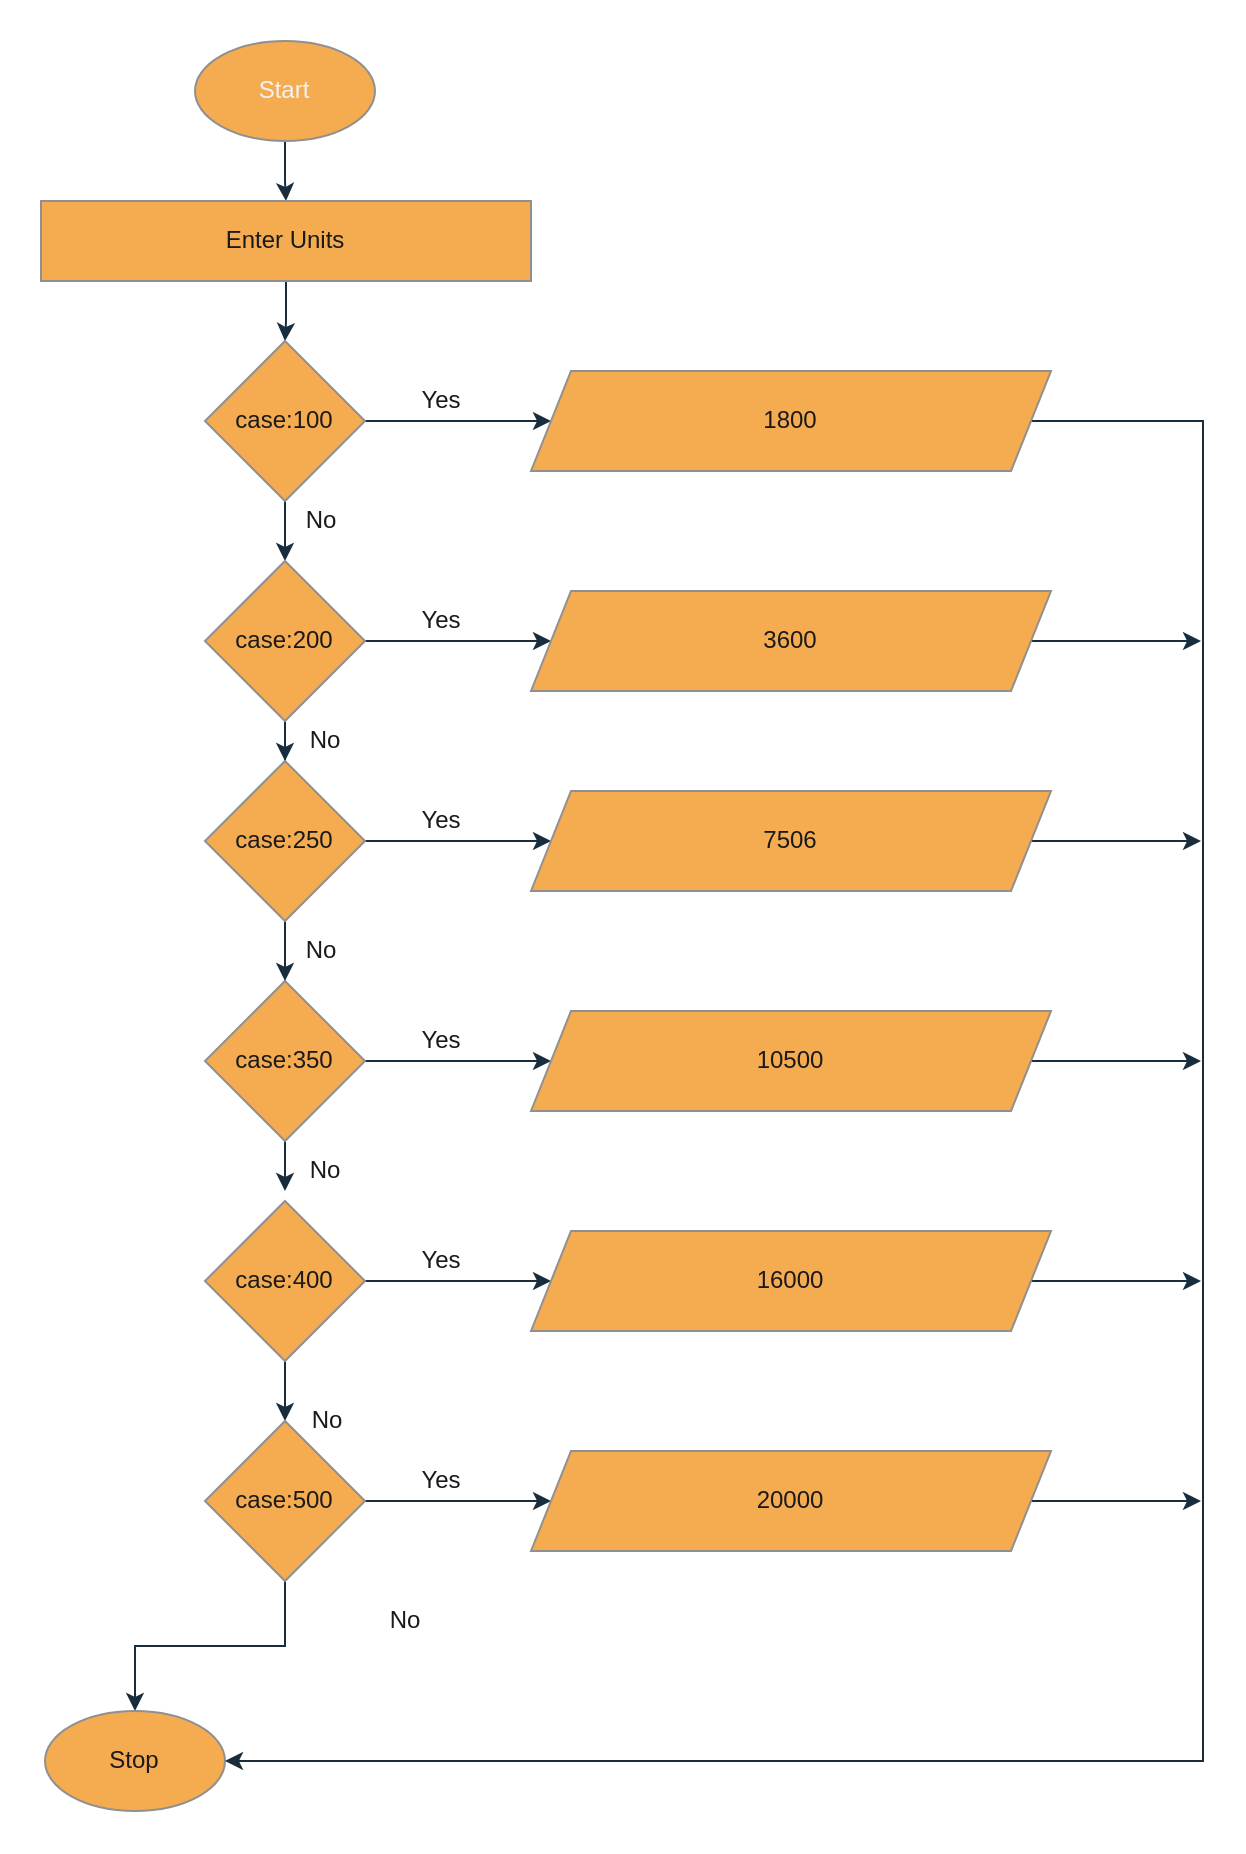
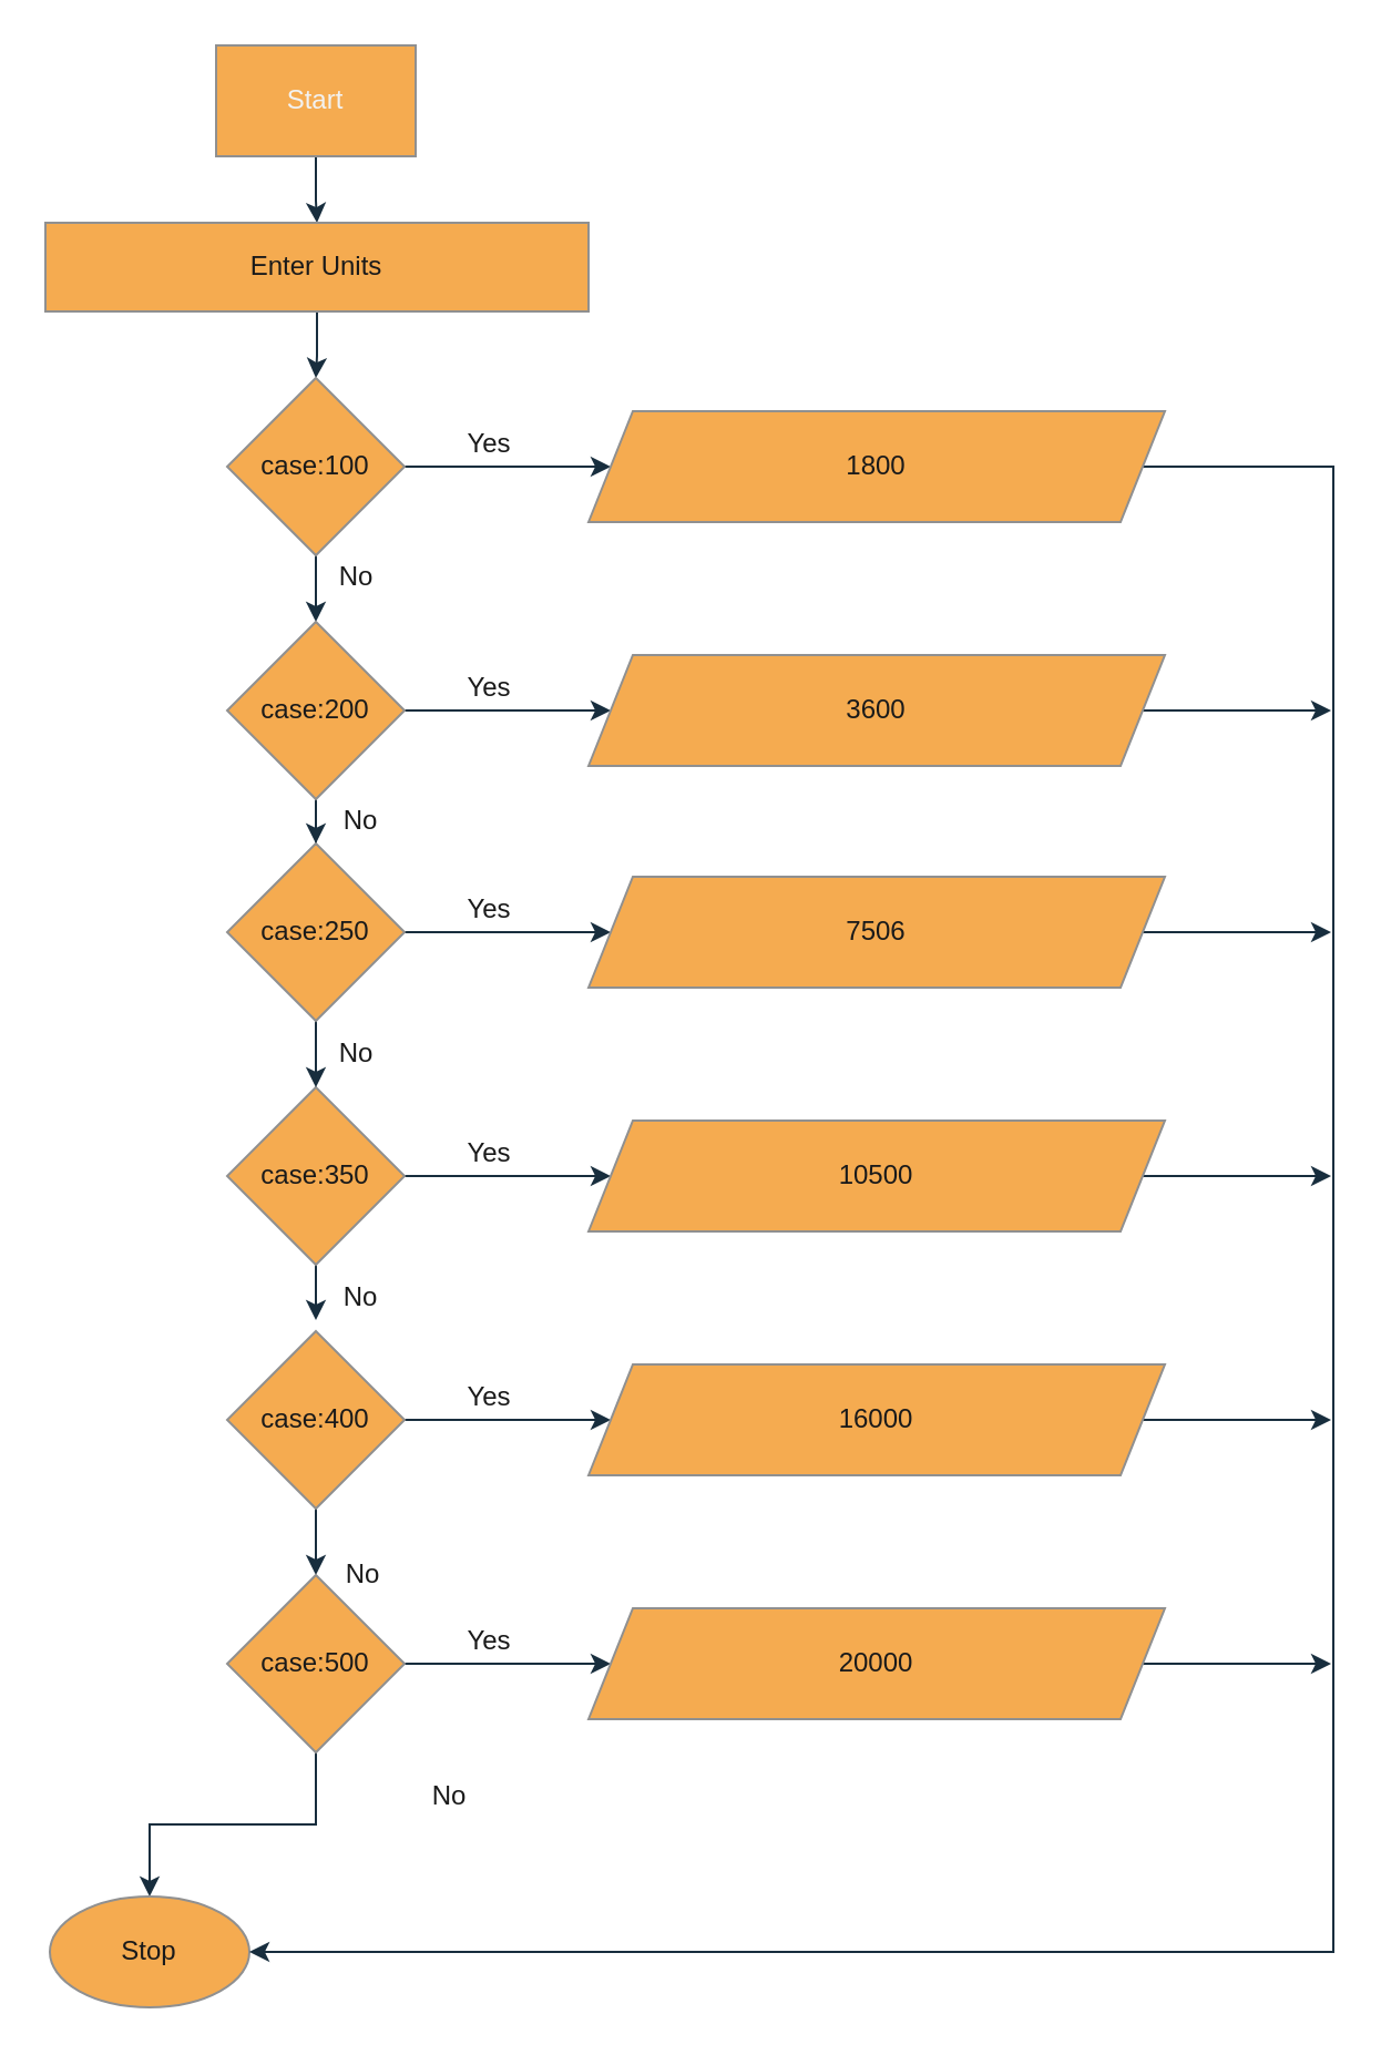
  <mxCell id="0" />
  <mxCell id="1" parent="0" />
  <mxCell id="2" style="edgeStyle=orthogonalEdgeStyle;rounded=0;orthogonalLoop=1;jettySize=auto;html=1;labelBackgroundColor=none;strokeColor=#182E3E;fontColor=default;" edge="1" parent="1" source="3" target="5"><mxGeometry relative="1" as="geometry" /></mxCell>
- <mxCell id="3" value="&lt;font style=&quot;color: rgb(242, 242, 242);&quot;&gt;Start&lt;/font&gt;" style="ellipse;whiteSpace=wrap;html=1;labelBackgroundColor=none;fillColor=#F5AB50;strokeColor=#909090;fontColor=#1A1A1A;" vertex="1" parent="1"><mxGeometry x="97" y="20" width="90" height="50" as="geometry" /></mxCell>
+ <mxCell id="3" value="&lt;font style=&quot;color: rgb(242, 242, 242);&quot;&gt;Start&lt;/font&gt;" style="whiteSpace=wrap;html=1;labelBackgroundColor=none;fillColor=#F5AB50;strokeColor=#909090;fontColor=#1A1A1A;rounded=0;" vertex="1" parent="1"><mxGeometry x="97" y="20" width="90" height="50" as="geometry" /></mxCell>
  <mxCell id="4" style="edgeStyle=orthogonalEdgeStyle;rounded=0;orthogonalLoop=1;jettySize=auto;html=1;entryX=0.5;entryY=0;entryDx=0;entryDy=0;labelBackgroundColor=none;strokeColor=#182E3E;fontColor=default;" edge="1" parent="1" source="5" target="8"><mxGeometry relative="1" as="geometry" /></mxCell>
  <mxCell id="5" value="Enter Units" style="rounded=0;whiteSpace=wrap;html=1;labelBackgroundColor=none;fillColor=#F5AB50;strokeColor=#909090;fontColor=#1A1A1A;" vertex="1" parent="1"><mxGeometry x="20" y="100" width="245" height="40" as="geometry" /></mxCell>
  <mxCell id="6" style="edgeStyle=orthogonalEdgeStyle;rounded=0;orthogonalLoop=1;jettySize=auto;html=1;entryX=0;entryY=0.5;entryDx=0;entryDy=0;labelBackgroundColor=none;strokeColor=#182E3E;fontColor=default;" edge="1" parent="1" source="8" target="26"><mxGeometry relative="1" as="geometry" /></mxCell>
  <mxCell id="7" style="edgeStyle=orthogonalEdgeStyle;rounded=0;orthogonalLoop=1;jettySize=auto;html=1;entryX=0.5;entryY=0;entryDx=0;entryDy=0;labelBackgroundColor=none;strokeColor=#182E3E;fontColor=default;" edge="1" parent="1" source="8" target="11"><mxGeometry relative="1" as="geometry" /></mxCell>
  <mxCell id="8" value="case:100" style="rhombus;whiteSpace=wrap;html=1;labelBackgroundColor=none;fillColor=#F5AB50;strokeColor=#909090;fontColor=#1A1A1A;" vertex="1" parent="1"><mxGeometry x="102" y="170" width="80" height="80" as="geometry" /></mxCell>
  <mxCell id="9" style="edgeStyle=orthogonalEdgeStyle;rounded=0;orthogonalLoop=1;jettySize=auto;html=1;entryX=0;entryY=0.5;entryDx=0;entryDy=0;labelBackgroundColor=none;strokeColor=#182E3E;fontColor=default;" edge="1" parent="1" source="11" target="28"><mxGeometry relative="1" as="geometry" /></mxCell>
  <mxCell id="10" style="edgeStyle=orthogonalEdgeStyle;rounded=0;orthogonalLoop=1;jettySize=auto;html=1;strokeColor=#182E3E;fontColor=#1A1A1A;" edge="1" parent="1" source="11" target="17"><mxGeometry relative="1" as="geometry" /></mxCell>
  <mxCell id="11" value="case:200" style="rhombus;whiteSpace=wrap;html=1;labelBackgroundColor=none;fillColor=#F5AB50;strokeColor=#909090;fontColor=#1A1A1A;" vertex="1" parent="1"><mxGeometry x="102" y="280" width="80" height="80" as="geometry" /></mxCell>
  <mxCell id="12" style="edgeStyle=orthogonalEdgeStyle;rounded=0;orthogonalLoop=1;jettySize=auto;html=1;labelBackgroundColor=none;strokeColor=#182E3E;fontColor=default;" edge="1" parent="1" source="14"><mxGeometry relative="1" as="geometry"><mxPoint x="142" y="595" as="targetPoint" /></mxGeometry></mxCell>
  <mxCell id="13" style="edgeStyle=orthogonalEdgeStyle;rounded=0;orthogonalLoop=1;jettySize=auto;html=1;entryX=0;entryY=0.5;entryDx=0;entryDy=0;labelBackgroundColor=none;strokeColor=#182E3E;fontColor=default;" edge="1" parent="1" source="14" target="32"><mxGeometry relative="1" as="geometry" /></mxCell>
  <mxCell id="14" value="case:350" style="rhombus;whiteSpace=wrap;html=1;labelBackgroundColor=none;fillColor=#F5AB50;strokeColor=#909090;fontColor=#1A1A1A;" vertex="1" parent="1"><mxGeometry x="102" y="490" width="80" height="80" as="geometry" /></mxCell>
  <mxCell id="15" style="edgeStyle=orthogonalEdgeStyle;rounded=0;orthogonalLoop=1;jettySize=auto;html=1;entryX=0.5;entryY=0;entryDx=0;entryDy=0;labelBackgroundColor=none;strokeColor=#182E3E;fontColor=default;" edge="1" parent="1" source="17" target="14"><mxGeometry relative="1" as="geometry" /></mxCell>
  <mxCell id="16" style="edgeStyle=orthogonalEdgeStyle;rounded=0;orthogonalLoop=1;jettySize=auto;html=1;entryX=0;entryY=0.5;entryDx=0;entryDy=0;labelBackgroundColor=none;strokeColor=#182E3E;fontColor=default;" edge="1" parent="1" source="17" target="30"><mxGeometry relative="1" as="geometry" /></mxCell>
  <mxCell id="17" value="case:250" style="rhombus;whiteSpace=wrap;html=1;labelBackgroundColor=none;fillColor=#F5AB50;strokeColor=#909090;fontColor=#1A1A1A;" vertex="1" parent="1"><mxGeometry x="102" y="380" width="80" height="80" as="geometry" /></mxCell>
  <mxCell id="18" style="edgeStyle=orthogonalEdgeStyle;rounded=0;orthogonalLoop=1;jettySize=auto;html=1;entryX=0.5;entryY=0;entryDx=0;entryDy=0;labelBackgroundColor=none;strokeColor=#182E3E;fontColor=default;" edge="1" parent="1" source="20" target="23"><mxGeometry relative="1" as="geometry" /></mxCell>
  <mxCell id="19" style="edgeStyle=orthogonalEdgeStyle;rounded=0;orthogonalLoop=1;jettySize=auto;html=1;entryX=0;entryY=0.5;entryDx=0;entryDy=0;labelBackgroundColor=none;strokeColor=#182E3E;fontColor=default;" edge="1" parent="1" source="20" target="34"><mxGeometry relative="1" as="geometry" /></mxCell>
  <mxCell id="20" value="case:400" style="rhombus;whiteSpace=wrap;html=1;labelBackgroundColor=none;fillColor=#F5AB50;strokeColor=#909090;fontColor=#1A1A1A;" vertex="1" parent="1"><mxGeometry x="102" y="600" width="80" height="80" as="geometry" /></mxCell>
  <mxCell id="21" style="edgeStyle=orthogonalEdgeStyle;rounded=0;orthogonalLoop=1;jettySize=auto;html=1;entryX=0;entryY=0.5;entryDx=0;entryDy=0;labelBackgroundColor=none;strokeColor=#182E3E;fontColor=default;" edge="1" parent="1" source="23" target="36"><mxGeometry relative="1" as="geometry" /></mxCell>
  <mxCell id="22" style="edgeStyle=orthogonalEdgeStyle;rounded=0;orthogonalLoop=1;jettySize=auto;html=1;entryX=0.5;entryY=0;entryDx=0;entryDy=0;labelBackgroundColor=none;strokeColor=#182E3E;fontColor=default;" edge="1" parent="1" source="23" target="24"><mxGeometry relative="1" as="geometry"><mxPoint x="142" y="825" as="targetPoint" /></mxGeometry></mxCell>
  <mxCell id="23" value="case:500" style="rhombus;whiteSpace=wrap;html=1;labelBackgroundColor=none;fillColor=#F5AB50;strokeColor=#909090;fontColor=#1A1A1A;" vertex="1" parent="1"><mxGeometry x="102" y="710" width="80" height="80" as="geometry" /></mxCell>
  <mxCell id="24" value="Stop" style="ellipse;whiteSpace=wrap;html=1;labelBackgroundColor=none;fillColor=#F5AB50;strokeColor=#909090;fontColor=#1A1A1A;" vertex="1" parent="1"><mxGeometry x="22" y="855" width="90" height="50" as="geometry" /></mxCell>
  <mxCell id="25" style="edgeStyle=orthogonalEdgeStyle;rounded=0;orthogonalLoop=1;jettySize=auto;html=1;strokeColor=#182E3E;fontColor=#1A1A1A;entryX=1;entryY=0.5;entryDx=0;entryDy=0;" edge="1" parent="1" source="26" target="24"><mxGeometry relative="1" as="geometry"><mxPoint x="210" y="875" as="targetPoint" /><Array as="points"><mxPoint x="601" y="210" /><mxPoint x="601" y="880" /></Array></mxGeometry></mxCell>
  <mxCell id="26" value="1800" style="shape=parallelogram;perimeter=parallelogramPerimeter;whiteSpace=wrap;html=1;fixedSize=1;labelBackgroundColor=none;fillColor=#F5AB50;strokeColor=#909090;fontColor=#1A1A1A;" vertex="1" parent="1"><mxGeometry x="265" y="185" width="260" height="50" as="geometry" /></mxCell>
  <mxCell id="27" style="edgeStyle=orthogonalEdgeStyle;rounded=0;orthogonalLoop=1;jettySize=auto;html=1;strokeColor=#182E3E;fontColor=#1A1A1A;" edge="1" parent="1" source="28"><mxGeometry relative="1" as="geometry"><mxPoint x="600" y="320" as="targetPoint" /></mxGeometry></mxCell>
  <mxCell id="28" value="3600" style="shape=parallelogram;perimeter=parallelogramPerimeter;whiteSpace=wrap;html=1;fixedSize=1;labelBackgroundColor=none;fillColor=#F5AB50;strokeColor=#909090;fontColor=#1A1A1A;" vertex="1" parent="1"><mxGeometry x="265" y="295" width="260" height="50" as="geometry" /></mxCell>
  <mxCell id="29" style="edgeStyle=orthogonalEdgeStyle;rounded=0;orthogonalLoop=1;jettySize=auto;html=1;strokeColor=#182E3E;fontColor=#1A1A1A;" edge="1" parent="1" source="30"><mxGeometry relative="1" as="geometry"><mxPoint x="600" y="420" as="targetPoint" /></mxGeometry></mxCell>
  <mxCell id="30" value="7506" style="shape=parallelogram;perimeter=parallelogramPerimeter;whiteSpace=wrap;html=1;fixedSize=1;labelBackgroundColor=none;fillColor=#F5AB50;strokeColor=#909090;fontColor=#1A1A1A;" vertex="1" parent="1"><mxGeometry x="265" y="395" width="260" height="50" as="geometry" /></mxCell>
  <mxCell id="31" style="edgeStyle=orthogonalEdgeStyle;rounded=0;orthogonalLoop=1;jettySize=auto;html=1;strokeColor=#182E3E;fontColor=#1A1A1A;" edge="1" parent="1" source="32"><mxGeometry relative="1" as="geometry"><mxPoint x="600" y="530" as="targetPoint" /></mxGeometry></mxCell>
  <mxCell id="32" value="10500" style="shape=parallelogram;perimeter=parallelogramPerimeter;whiteSpace=wrap;html=1;fixedSize=1;labelBackgroundColor=none;fillColor=#F5AB50;strokeColor=#909090;fontColor=#1A1A1A;" vertex="1" parent="1"><mxGeometry x="265" y="505" width="260" height="50" as="geometry" /></mxCell>
  <mxCell id="33" style="edgeStyle=orthogonalEdgeStyle;rounded=0;orthogonalLoop=1;jettySize=auto;html=1;strokeColor=#182E3E;fontColor=#1A1A1A;" edge="1" parent="1" source="34"><mxGeometry relative="1" as="geometry"><mxPoint x="600" y="640" as="targetPoint" /></mxGeometry></mxCell>
  <mxCell id="34" value="16000" style="shape=parallelogram;perimeter=parallelogramPerimeter;whiteSpace=wrap;html=1;fixedSize=1;labelBackgroundColor=none;fillColor=#F5AB50;strokeColor=#909090;fontColor=#1A1A1A;" vertex="1" parent="1"><mxGeometry x="265" y="615" width="260" height="50" as="geometry" /></mxCell>
  <mxCell id="35" style="edgeStyle=orthogonalEdgeStyle;rounded=0;orthogonalLoop=1;jettySize=auto;html=1;strokeColor=#182E3E;fontColor=#1A1A1A;" edge="1" parent="1" source="36"><mxGeometry relative="1" as="geometry"><mxPoint x="600" y="750" as="targetPoint" /></mxGeometry></mxCell>
  <mxCell id="36" value="20000" style="shape=parallelogram;perimeter=parallelogramPerimeter;whiteSpace=wrap;html=1;fixedSize=1;labelBackgroundColor=none;fillColor=#F5AB50;strokeColor=#909090;fontColor=#1A1A1A;" vertex="1" parent="1"><mxGeometry x="265" y="725" width="260" height="50" as="geometry" /></mxCell>
  <mxCell id="37" value="Yes" style="text;html=1;align=center;verticalAlign=middle;resizable=0;points=[];autosize=1;strokeColor=none;fillColor=none;fontColor=#1A1A1A;" vertex="1" parent="1"><mxGeometry x="200" y="185" width="40" height="30" as="geometry" /></mxCell>
  <mxCell id="38" value="Yes" style="text;html=1;align=center;verticalAlign=middle;resizable=0;points=[];autosize=1;strokeColor=none;fillColor=none;fontColor=#1A1A1A;" vertex="1" parent="1"><mxGeometry x="200" y="295" width="40" height="30" as="geometry" /></mxCell>
  <mxCell id="39" value="Yes" style="text;html=1;align=center;verticalAlign=middle;resizable=0;points=[];autosize=1;strokeColor=none;fillColor=none;fontColor=#1A1A1A;" vertex="1" parent="1"><mxGeometry x="200" y="505" width="40" height="30" as="geometry" /></mxCell>
  <mxCell id="40" value="Yes" style="text;html=1;align=center;verticalAlign=middle;resizable=0;points=[];autosize=1;strokeColor=none;fillColor=none;fontColor=#1A1A1A;" vertex="1" parent="1"><mxGeometry x="200" y="395" width="40" height="30" as="geometry" /></mxCell>
  <mxCell id="41" value="Yes" style="text;html=1;align=center;verticalAlign=middle;resizable=0;points=[];autosize=1;strokeColor=none;fillColor=none;fontColor=#1A1A1A;" vertex="1" parent="1"><mxGeometry x="200" y="725" width="40" height="30" as="geometry" /></mxCell>
  <mxCell id="42" value="Yes" style="text;html=1;align=center;verticalAlign=middle;resizable=0;points=[];autosize=1;strokeColor=none;fillColor=none;fontColor=#1A1A1A;" vertex="1" parent="1"><mxGeometry x="200" y="615" width="40" height="30" as="geometry" /></mxCell>
  <mxCell id="43" value="No" style="text;html=1;align=center;verticalAlign=middle;resizable=0;points=[];autosize=1;strokeColor=none;fillColor=none;fontColor=#1A1A1A;" vertex="1" parent="1"><mxGeometry x="140" y="245" width="40" height="30" as="geometry" /></mxCell>
  <mxCell id="44" value="No" style="text;html=1;align=center;verticalAlign=middle;resizable=0;points=[];autosize=1;strokeColor=none;fillColor=none;fontColor=#1A1A1A;" vertex="1" parent="1"><mxGeometry x="142" y="355" width="40" height="30" as="geometry" /></mxCell>
  <mxCell id="45" value="No" style="text;html=1;align=center;verticalAlign=middle;resizable=0;points=[];autosize=1;strokeColor=none;fillColor=none;fontColor=#1A1A1A;" vertex="1" parent="1"><mxGeometry x="140" y="460" width="40" height="30" as="geometry" /></mxCell>
  <mxCell id="46" value="No" style="text;html=1;align=center;verticalAlign=middle;resizable=0;points=[];autosize=1;strokeColor=none;fillColor=none;fontColor=#1A1A1A;" vertex="1" parent="1"><mxGeometry x="142" y="570" width="40" height="30" as="geometry" /></mxCell>
  <mxCell id="47" value="No" style="text;html=1;align=center;verticalAlign=middle;resizable=0;points=[];autosize=1;strokeColor=none;fillColor=none;fontColor=#1A1A1A;" vertex="1" parent="1"><mxGeometry x="143" y="695" width="40" height="30" as="geometry" /></mxCell>
  <mxCell id="48" value="No" style="text;html=1;align=center;verticalAlign=middle;resizable=0;points=[];autosize=1;strokeColor=none;fillColor=none;fontColor=#1A1A1A;" vertex="1" parent="1"><mxGeometry x="182" y="795" width="40" height="30" as="geometry" /></mxCell>
